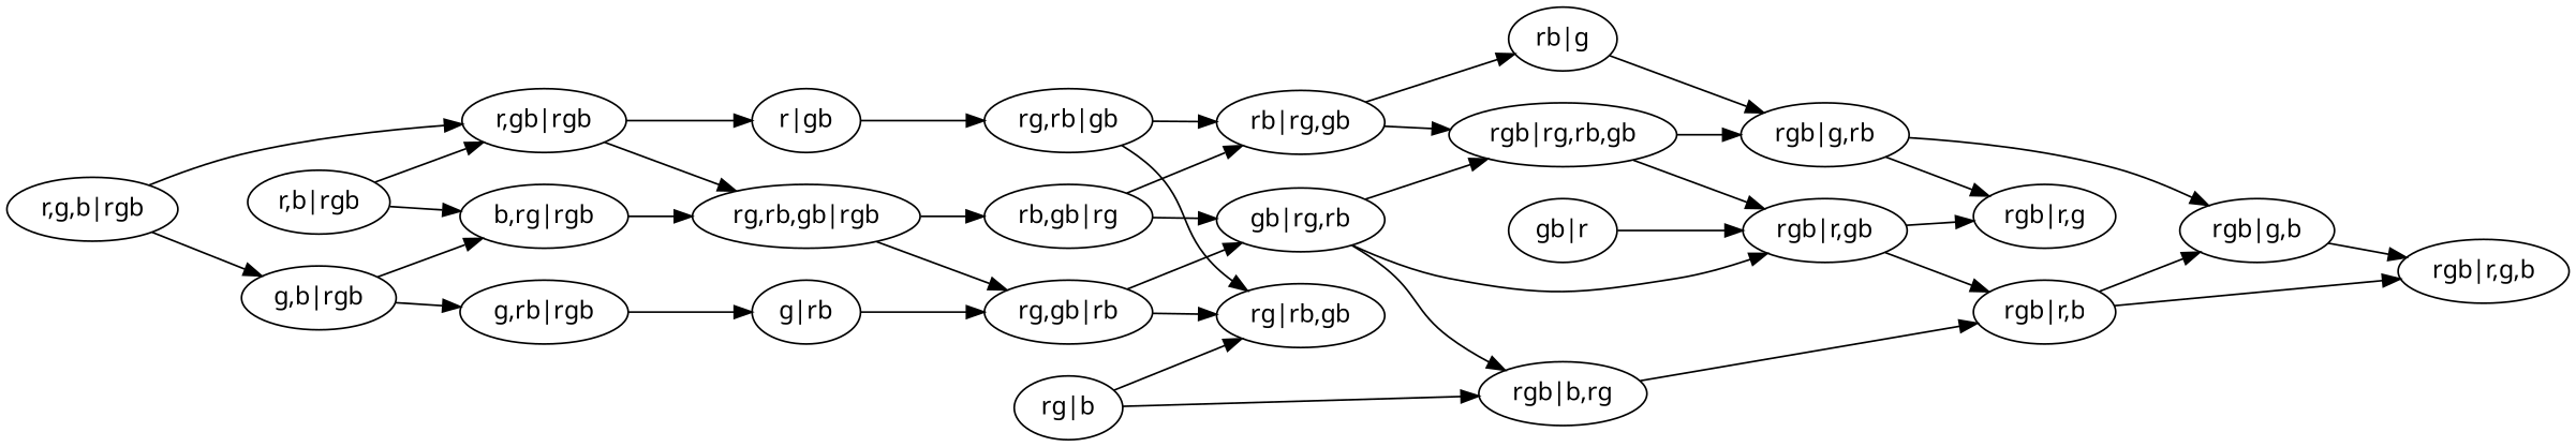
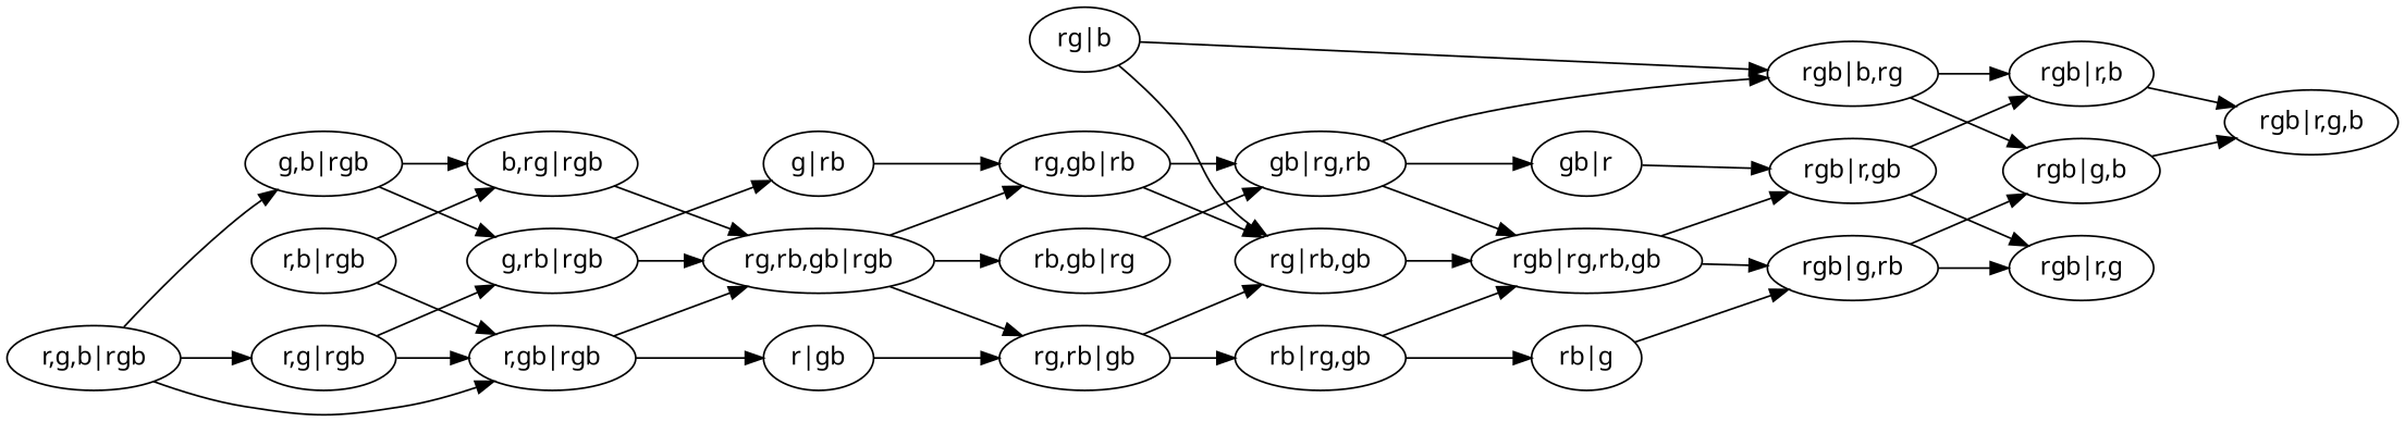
  digraph {
    fontname="Noto Sans"
    rankdir=LR
    node [fontname="Noto Sans"]
    edge [fontname="Noto Sans"]
    "rgb|rg,rb,gb"
    "rgb|r,gb"
    "rgb|g,rb"
    "rgb|r,g"
    "rgb|r,b"
    "rgb|g,b"
    "rgb|b,rg"
    "rgb|r,g,b"
    "rg,rb,gb|rgb"
    "rb,gb|rg"
    "rg,gb|rb"
    "rg,rb|gb"
    "gb|rg,rb"
    "rb|rg,gb"
    "rg|rb,gb"
    "gb|r"
    "rb|g"
    "g|rb"
    "rg|b"
    "g,b|rgb"
    "g,rb|rgb"
    "b,rg|rgb"
    "r,g,b|rgb"
+   "r,g|rgb"
    "r,gb|rgb"
    "r,b|rgb"
    "r|gb"
    "rgb|rg,rb,gb" -> "rgb|r,gb"
    "rgb|rg,rb,gb" -> "rgb|g,rb"
    "rgb|r,gb" -> "rgb|r,g"
    "rgb|r,gb" -> "rgb|r,b"
    "rgb|g,rb" -> "rgb|r,g"
    "rgb|g,rb" -> "rgb|g,b"
    "rgb|r,b" -> "rgb|r,g,b"
    "rgb|g,b" -> "rgb|r,g,b"
    "rgb|b,rg" -> "rgb|r,b"
-   "rgb|r,b" -> "rgb|g,b"
+   "rgb|b,rg" -> "rgb|g,b"
    "rg,rb,gb|rgb" -> "rb,gb|rg"
    "rg,rb,gb|rgb" -> "rg,gb|rb"
+   "rg,rb,gb|rgb" -> "rg,rb|gb"
    "rb,gb|rg" -> "gb|rg,rb"
-   "rb,gb|rg" -> "rb|rg,gb"
    "rg,gb|rb" -> "gb|rg,rb"
    "rg,gb|rb" -> "rg|rb,gb"
    "rg,rb|gb" -> "rb|rg,gb"
    "rg,rb|gb" -> "rg|rb,gb"
    "gb|rg,rb" -> "rgb|rg,rb,gb"
    "gb|rg,rb" -> "rgb|b,rg"
-   "gb|rg,rb" -> "rgb|r,gb"
+   "gb|rg,rb" -> "gb|r"
    "rb|rg,gb" -> "rgb|rg,rb,gb"
    "rb|rg,gb" -> "rb|g"
+   "rg|rb,gb" -> "rgb|rg,rb,gb"
    "gb|r" -> "rgb|r,gb"
    "rb|g" -> "rgb|g,rb"
    "g|rb" -> "rg,gb|rb"
    "rg|b" -> "rgb|b,rg"
    "rg|b" -> "rg|rb,gb"
    "g,b|rgb" -> "g,rb|rgb"
    "g,b|rgb" -> "b,rg|rgb"
+   "g,rb|rgb" -> "rg,rb,gb|rgb"
    "g,rb|rgb" -> "g|rb"
    "b,rg|rgb" -> "rg,rb,gb|rgb"
    "r,g,b|rgb" -> "g,b|rgb"
+   "r,g,b|rgb" -> "r,g|rgb"
    "r,g,b|rgb" -> "r,gb|rgb"
+   "r,g|rgb" -> "g,rb|rgb"
+   "r,g|rgb" -> "r,gb|rgb"
    "r,gb|rgb" -> "rg,rb,gb|rgb"
    "r,gb|rgb" -> "r|gb"
    "r,b|rgb" -> "b,rg|rgb"
    "r,b|rgb" -> "r,gb|rgb"
    "r|gb" -> "rg,rb|gb"
  }
